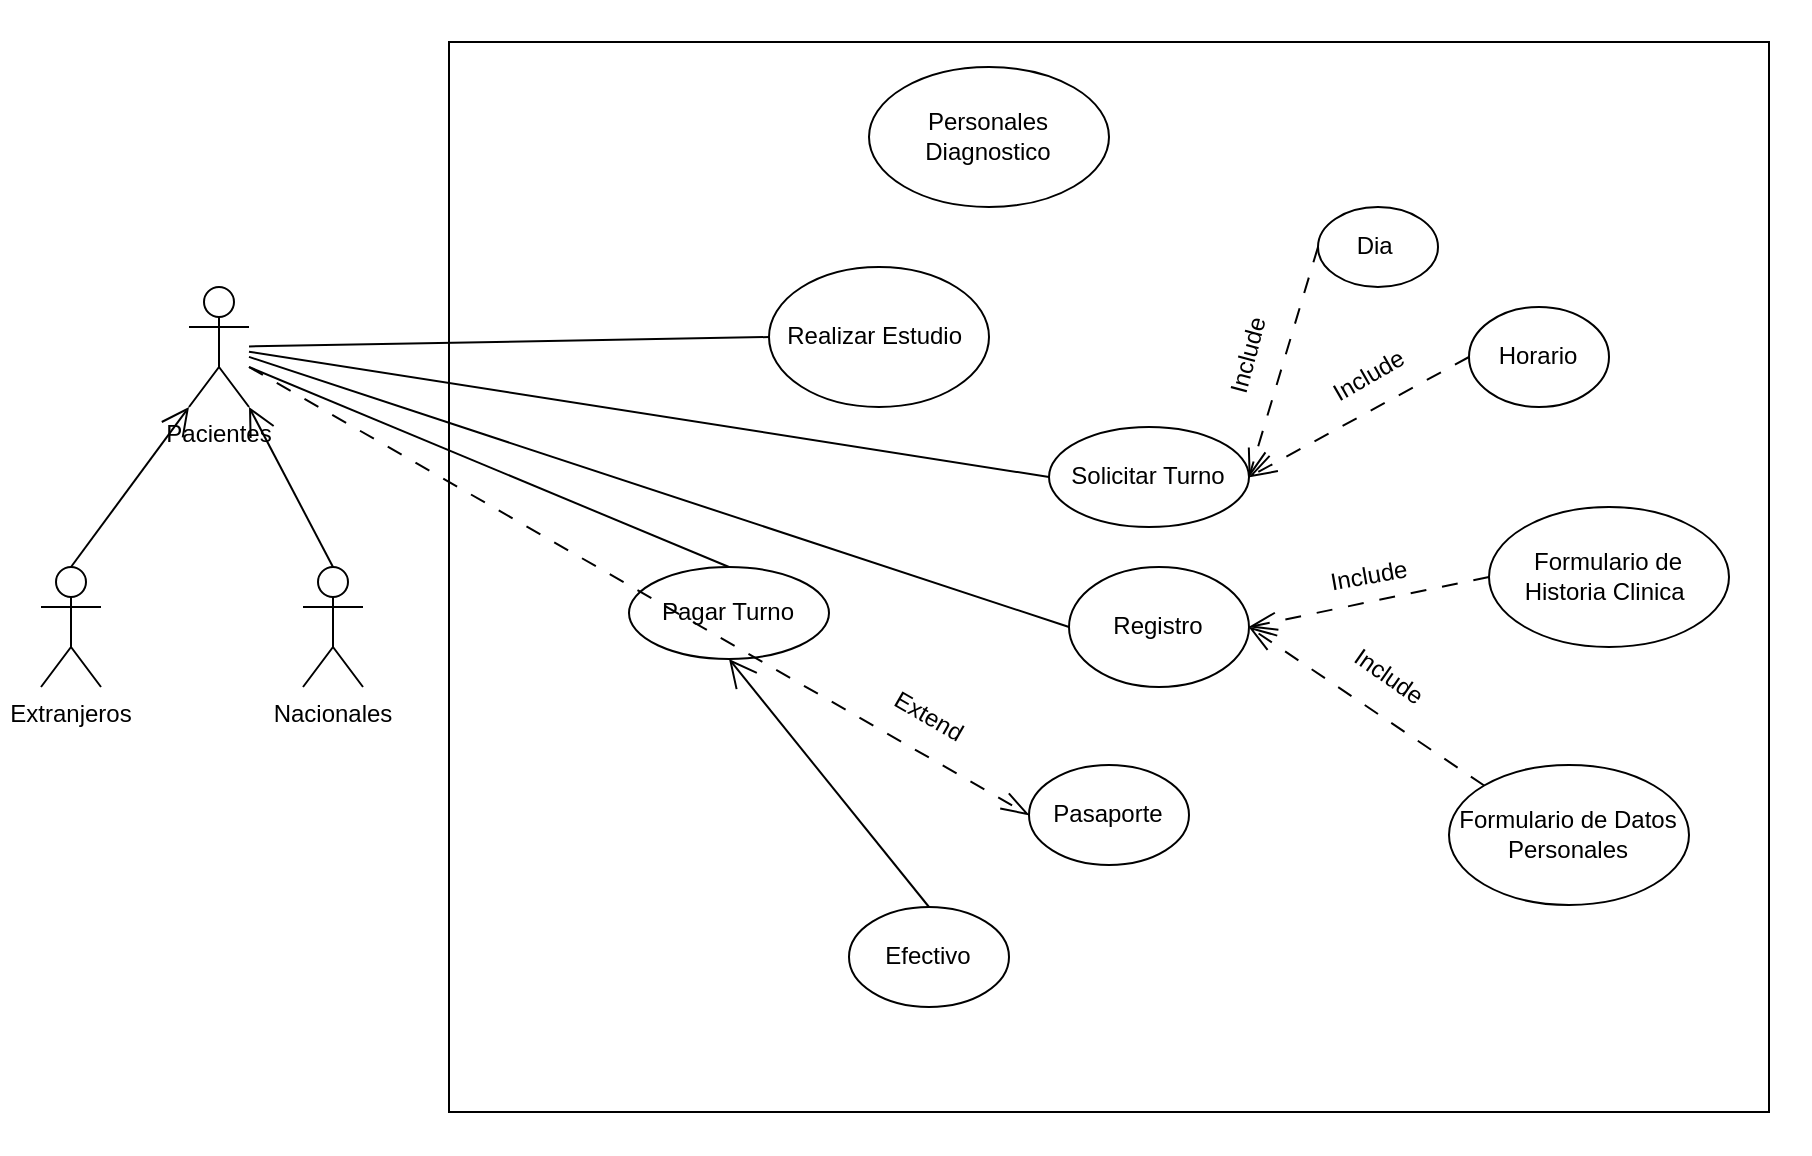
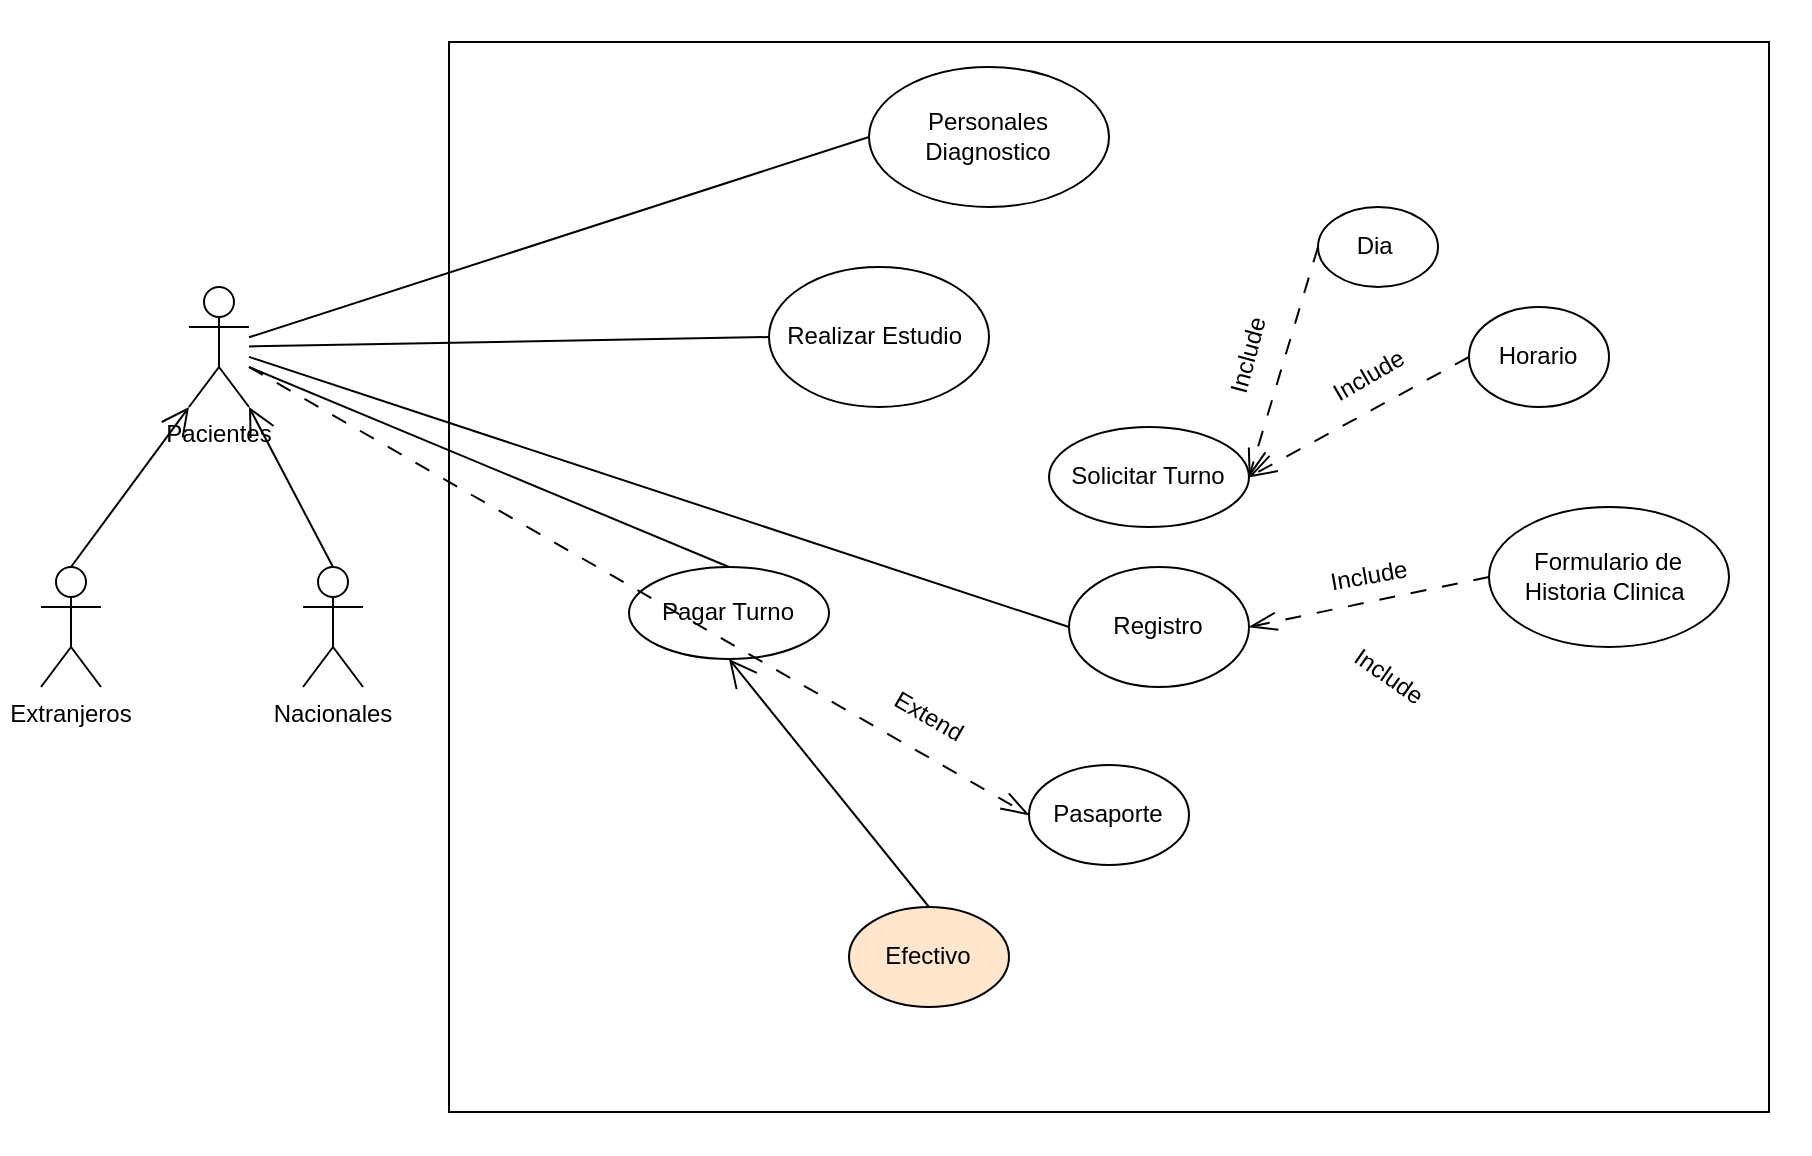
  <mxCell id="0" />
  <mxCell id="1" parent="0" />
  <mxCell id="2" value="" style="html=1;whiteSpace=wrap;fillColor=none;movable=0;resizable=0;rotatable=0;deletable=0;editable=0;locked=1;connectable=0;" parent="1" vertex="1"><mxGeometry x="224" y="20.5" width="660" height="535" as="geometry" /></mxCell>
  <mxCell id="3" value="Pacientes" style="shape=umlActor;verticalLabelPosition=bottom;verticalAlign=top;html=1;" parent="1" vertex="1"><mxGeometry x="94" y="143" width="30" height="60" as="geometry" /></mxCell>
  <mxCell id="4" value="Extranjeros" style="shape=umlActor;verticalLabelPosition=bottom;verticalAlign=top;html=1;" parent="1" vertex="1"><mxGeometry x="20" y="283" width="30" height="60" as="geometry" /></mxCell>
  <mxCell id="5" value="Nacionales" style="shape=umlActor;verticalLabelPosition=bottom;verticalAlign=top;html=1;" parent="1" vertex="1"><mxGeometry x="151" y="283" width="30" height="60" as="geometry" /></mxCell>
  <mxCell id="6" value="" style="endArrow=none;endFill=0;endSize=12;html=1;rounded=0;entryX=0.5;entryY=0;entryDx=0;entryDy=0;" parent="1" target="9" edge="1"><mxGeometry width="160" relative="1" as="geometry"><mxPoint x="124" y="183" as="sourcePoint" /><mxPoint x="104" y="403" as="targetPoint" /><Array as="points" /></mxGeometry></mxCell>
  <mxCell id="7" value="" style="endArrow=open;endFill=1;endSize=12;html=1;rounded=0;entryX=1;entryY=1;entryDx=0;entryDy=0;entryPerimeter=0;exitX=0.5;exitY=0;exitDx=0;exitDy=0;exitPerimeter=0;" parent="1" source="5" target="3" edge="1"><mxGeometry width="160" relative="1" as="geometry"><mxPoint x="164" y="273" as="sourcePoint" /><mxPoint x="134" y="213" as="targetPoint" /><Array as="points" /></mxGeometry></mxCell>
  <mxCell id="8" value="" style="endArrow=open;endFill=1;endSize=12;html=1;rounded=0;exitX=0.5;exitY=0;exitDx=0;exitDy=0;exitPerimeter=0;" parent="1" source="4" edge="1"><mxGeometry width="160" relative="1" as="geometry"><mxPoint x="36" y="273" as="sourcePoint" /><mxPoint x="94" y="203" as="targetPoint" /><Array as="points" /></mxGeometry></mxCell>
  <mxCell id="9" value="Pagar Turno" style="ellipse;whiteSpace=wrap;html=1;" parent="1" vertex="1"><mxGeometry x="314" y="283" width="100" height="46" as="geometry" /></mxCell>
- <mxCell id="10" value="Efectivo" style="ellipse;whiteSpace=wrap;html=1;" parent="1" vertex="1"><mxGeometry x="424" y="453" width="80" height="50" as="geometry" /></mxCell>
+ <mxCell id="10" value="Efectivo" style="ellipse;whiteSpace=wrap;html=1;fillColor=#ffe6cc;" parent="1" vertex="1"><mxGeometry x="424" y="453" width="80" height="50" as="geometry" /></mxCell>
  <mxCell id="11" value="" style="endArrow=open;endFill=1;endSize=12;html=1;rounded=0;exitX=0.5;exitY=0;exitDx=0;exitDy=0;entryX=0.5;entryY=1;entryDx=0;entryDy=0;strokeColor=default;" parent="1" source="10" target="9" edge="1"><mxGeometry width="160" relative="1" as="geometry"><mxPoint x="304" y="457" as="sourcePoint" /><mxPoint x="464" y="457" as="targetPoint" /></mxGeometry></mxCell>
  <mxCell id="12" value="Registro" style="ellipse;whiteSpace=wrap;html=1;" parent="1" vertex="1"><mxGeometry x="534" y="283" width="90" height="60" as="geometry" /></mxCell>
- <mxCell id="13" value="Formulario de Datos Personales" style="ellipse;whiteSpace=wrap;html=1;" parent="1" vertex="1"><mxGeometry x="724" y="382" width="120" height="70" as="geometry" /></mxCell>
  <mxCell id="14" value="Formulario de Historia Clinica&amp;nbsp;" style="ellipse;whiteSpace=wrap;html=1;" parent="1" vertex="1"><mxGeometry x="744" y="253" width="120" height="70" as="geometry" /></mxCell>
  <mxCell id="15" value="Pasaporte" style="ellipse;whiteSpace=wrap;html=1;" parent="1" vertex="1"><mxGeometry x="514" y="382" width="80" height="50" as="geometry" /></mxCell>
  <mxCell id="16" value="Solicitar Turno" style="ellipse;whiteSpace=wrap;html=1;" parent="1" vertex="1"><mxGeometry x="524" y="213" width="100" height="50" as="geometry" /></mxCell>
  <mxCell id="17" value="Dia&amp;nbsp;" style="ellipse;whiteSpace=wrap;html=1;" parent="1" vertex="1"><mxGeometry x="658.5" y="103" width="60" height="40" as="geometry" /></mxCell>
  <mxCell id="18" value="Horario" style="ellipse;whiteSpace=wrap;html=1;" parent="1" vertex="1"><mxGeometry x="734" y="153" width="70" height="50" as="geometry" /></mxCell>
  <mxCell id="19" value="Realizar&amp;nbsp;Estudio&amp;nbsp;" style="ellipse;whiteSpace=wrap;html=1;" parent="1" vertex="1"><mxGeometry x="384" y="133" width="110" height="70" as="geometry" /></mxCell>
  <mxCell id="20" value="Personales Diagnostico" style="ellipse;whiteSpace=wrap;html=1;" parent="1" vertex="1"><mxGeometry x="434" y="33" width="120" height="70" as="geometry" /></mxCell>
- <mxCell id="21" value="" style="endArrow=none;endFill=0;endSize=12;html=1;rounded=0;entryX=0;entryY=0.5;entryDx=0;entryDy=0;" parent="1" source="3" target="16" edge="1"><mxGeometry width="160" relative="1" as="geometry"><mxPoint x="324" y="263" as="sourcePoint" /><mxPoint x="484" y="263" as="targetPoint" /></mxGeometry></mxCell>
  <mxCell id="22" value="" style="endArrow=openThin;endFill=0;endSize=12;html=1;rounded=0;exitX=0;exitY=0.5;exitDx=0;exitDy=0;entryX=1;entryY=0.5;entryDx=0;entryDy=0;dashed=1;dashPattern=8 8;" parent="1" source="17" target="16" edge="1"><mxGeometry width="160" relative="1" as="geometry"><mxPoint x="484" y="263" as="sourcePoint" /><mxPoint x="324" y="263" as="targetPoint" /></mxGeometry></mxCell>
  <mxCell id="23" value="" style="endArrow=openThin;endFill=0;endSize=12;html=1;rounded=0;exitX=0;exitY=0.5;exitDx=0;exitDy=0;entryX=1;entryY=0.5;entryDx=0;entryDy=0;dashed=1;dashPattern=8 8;targetPerimeterSpacing=0;" parent="1" source="18" target="16" edge="1"><mxGeometry width="160" relative="1" as="geometry"><mxPoint x="484" y="263" as="sourcePoint" /><mxPoint x="324" y="263" as="targetPoint" /></mxGeometry></mxCell>
  <mxCell id="24" value="" style="endArrow=none;endFill=0;endSize=12;html=1;rounded=0;entryX=0;entryY=0.5;entryDx=0;entryDy=0;" parent="1" source="3" target="19" edge="1"><mxGeometry width="160" relative="1" as="geometry"><mxPoint x="324" y="263" as="sourcePoint" /><mxPoint x="484" y="263" as="targetPoint" /></mxGeometry></mxCell>
+ <mxCell id="25" value="" style="endArrow=none;endFill=0;endSize=12;html=1;rounded=0;entryX=0;entryY=0.5;entryDx=0;entryDy=0;" parent="1" source="3" target="20" edge="1"><mxGeometry width="160" relative="1" as="geometry"><mxPoint x="124" y="193" as="sourcePoint" /><mxPoint x="244" y="135" as="targetPoint" /></mxGeometry></mxCell>
  <mxCell id="26" value="" style="endArrow=openThin;endFill=0;endSize=12;html=1;rounded=0;entryX=0;entryY=0.5;entryDx=0;entryDy=0;dashed=1;dashPattern=8 8;" parent="1" target="15" edge="1"><mxGeometry width="160" relative="1" as="geometry"><mxPoint x="124" y="183" as="sourcePoint" /><mxPoint x="484" y="263" as="targetPoint" /></mxGeometry></mxCell>
  <mxCell id="27" value="" style="endArrow=none;endFill=0;endSize=12;html=1;rounded=0;entryX=0;entryY=0.5;entryDx=0;entryDy=0;" parent="1" source="3" target="12" edge="1"><mxGeometry width="160" relative="1" as="geometry"><mxPoint x="324" y="263" as="sourcePoint" /><mxPoint x="484" y="263" as="targetPoint" /></mxGeometry></mxCell>
  <mxCell id="28" value="" style="endArrow=openThin;endFill=0;endSize=12;html=1;rounded=0;exitX=0;exitY=0.5;exitDx=0;exitDy=0;entryX=1;entryY=0.5;entryDx=0;entryDy=0;dashed=1;dashPattern=8 8;" parent="1" source="14" target="12" edge="1"><mxGeometry width="160" relative="1" as="geometry"><mxPoint x="484" y="263" as="sourcePoint" /><mxPoint x="324" y="263" as="targetPoint" /></mxGeometry></mxCell>
- <mxCell id="29" value="" style="endArrow=openThin;endFill=0;endSize=12;html=1;rounded=0;exitX=0;exitY=0;exitDx=0;exitDy=0;entryX=1;entryY=0.5;entryDx=0;entryDy=0;dashed=1;dashPattern=8 8;" parent="1" source="13" target="12" edge="1"><mxGeometry width="160" relative="1" as="geometry"><mxPoint x="484" y="263" as="sourcePoint" /><mxPoint x="324" y="263" as="targetPoint" /></mxGeometry></mxCell>
  <mxCell id="30" value="Extend" style="text;html=1;align=center;verticalAlign=middle;resizable=0;points=[];autosize=1;strokeColor=none;fillColor=none;rotation=30;" parent="1" vertex="1"><mxGeometry x="434" y="343" width="60" height="30" as="geometry" /></mxCell>
  <mxCell id="31" value="Include" style="text;html=1;align=center;verticalAlign=middle;resizable=0;points=[];autosize=1;strokeColor=none;fillColor=none;rotation=-10;" parent="1" vertex="1"><mxGeometry x="654" y="273" width="60" height="30" as="geometry" /></mxCell>
  <mxCell id="32" value="Include" style="text;html=1;align=center;verticalAlign=middle;resizable=0;points=[];autosize=1;strokeColor=none;fillColor=none;rotation=-30;" parent="1" vertex="1"><mxGeometry x="654" y="173" width="60" height="30" as="geometry" /></mxCell>
  <mxCell id="33" value="Include" style="text;html=1;align=center;verticalAlign=middle;resizable=0;points=[];autosize=1;strokeColor=none;fillColor=none;rotation=35;" parent="1" vertex="1"><mxGeometry x="664" y="323" width="60" height="30" as="geometry" /></mxCell>
  <mxCell id="34" value="Include" style="text;html=1;align=center;verticalAlign=middle;resizable=0;points=[];autosize=1;strokeColor=none;fillColor=none;rotation=-75;" parent="1" vertex="1"><mxGeometry x="594" y="163" width="60" height="30" as="geometry" /></mxCell>
